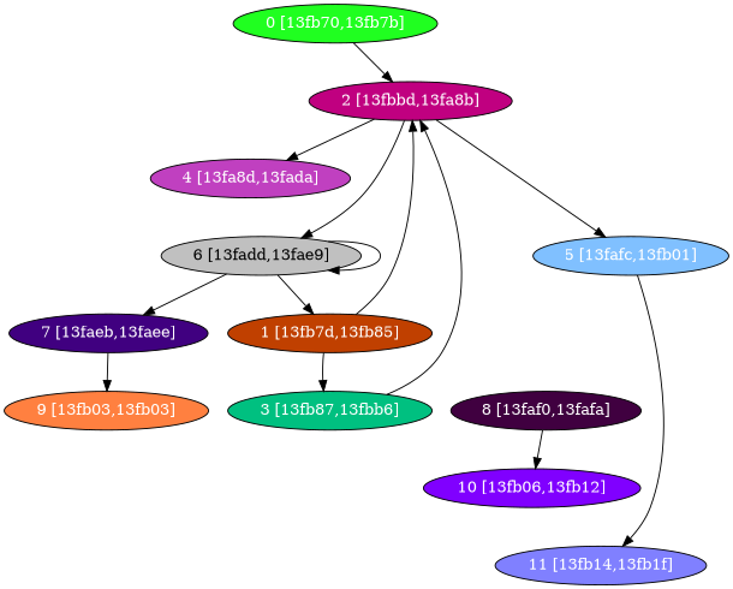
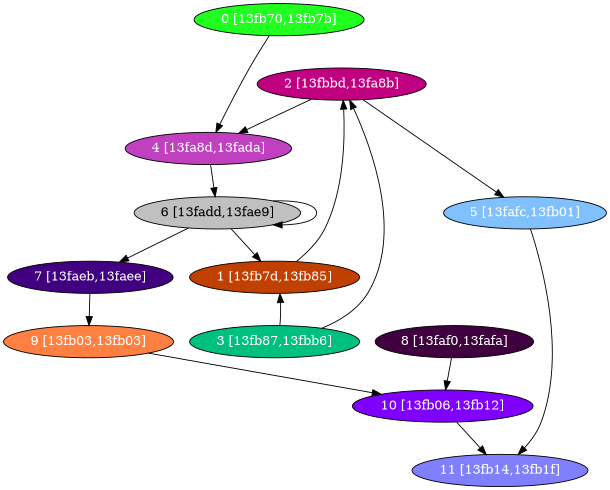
  digraph {
    node [fontcolor="#ffffff" shape=oval style=filled]
    n1 [fillcolor="#20FF20" label="0 [13fb70,13fb7b]"]
    n2 [fillcolor="#C00080" label="2 [13fbbd,13fa8b]"]
    n3 [fillcolor="#C04000" label="1 [13fb7d,13fb85]"]
    n4 [fillcolor="#00C080" label="3 [13fb87,13fbb6]"]
    n5 [fillcolor="#C040C0" label="4 [13fa8d,13fada]"]
    n6 [fillcolor="#80C0FF" label="5 [13fafc,13fb01]"]
    n7 [fillcolor="#C0C0C0" fontcolor="#000000" label="6 [13fadd,13fae9]"]
    n8 [fillcolor="#8080FF" label="11 [13fb14,13fb1f]"]
    n9 [fillcolor="#400080" label="7 [13faeb,13faee]"]
    n10 [fillcolor="#FF8040" label="9 [13fb03,13fb03]"]
    n11 [fillcolor="#400040" label="8 [13faf0,13fafa]"]
    n12 [fillcolor="#8000FF" label="10 [13fb06,13fb12]"]
-   n1 -> n2
+   n1 -> n5
    n2 -> n5
    n2 -> n6
    n3 -> n2
-   n3 -> n4
+   n4 -> n3
    n4 -> n2
-   n2 -> n7
+   n5 -> n7
    n6 -> n8
    n7 -> n3
    n7 -> n7
    n7 -> n9
    n9 -> n10
+   n10 -> n12
    n11 -> n12
+   n12 -> n8
  }
